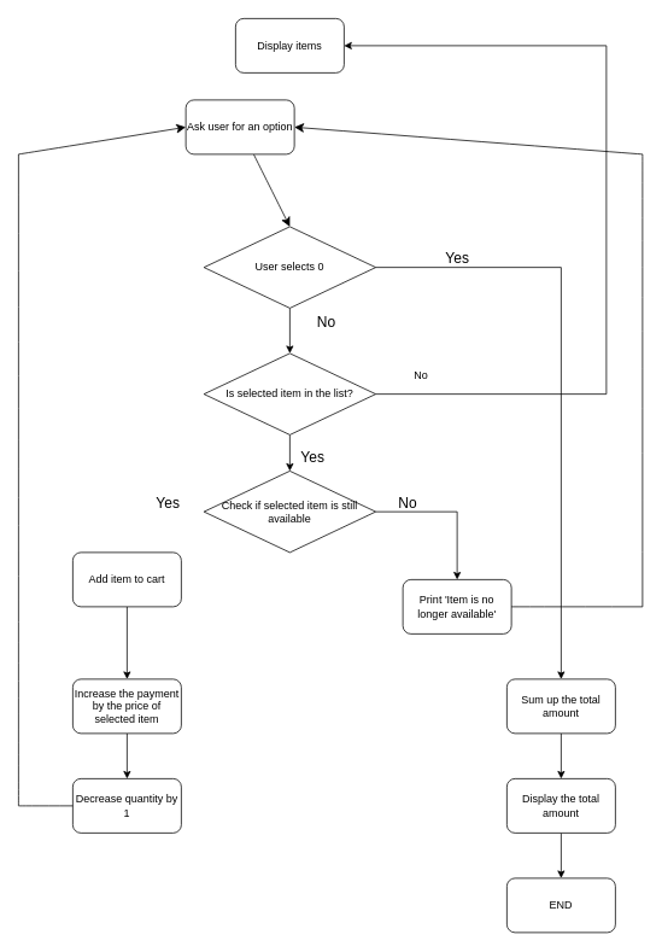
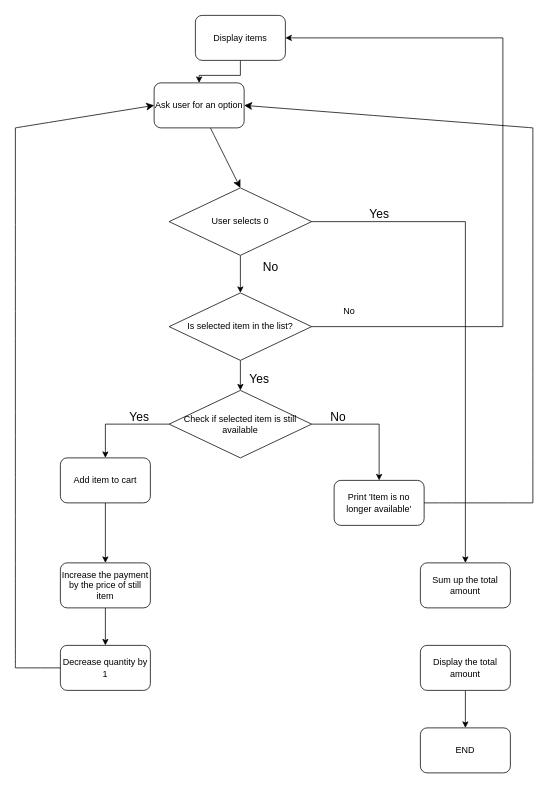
  <mxCell id="0" />
  <mxCell id="1" parent="0" />
+ <mxCell id="2" style="edgeStyle=orthogonalEdgeStyle;rounded=0;orthogonalLoop=1;jettySize=auto;html=1;exitX=0.5;exitY=1;exitDx=0;exitDy=0;entryX=0.5;entryY=0;entryDx=0;entryDy=0;" parent="1" source="3" target="5" edge="1"><mxGeometry relative="1" as="geometry" /></mxCell>
  <mxCell id="3" value="Display items" style="rounded=1;whiteSpace=wrap;html=1;" parent="1" vertex="1"><mxGeometry x="260" y="20" width="120" height="60" as="geometry" /></mxCell>
  <mxCell id="4" style="edgeStyle=none;curved=1;rounded=0;orthogonalLoop=1;jettySize=auto;html=1;entryX=0.5;entryY=0;entryDx=0;entryDy=0;fontSize=12;startSize=8;endSize=8;" parent="1" source="5" target="21" edge="1"><mxGeometry relative="1" as="geometry" /></mxCell>
  <mxCell id="5" value="Ask user for an option" style="rounded=1;whiteSpace=wrap;html=1;" parent="1" vertex="1"><mxGeometry x="205" y="110" width="120" height="60" as="geometry" /></mxCell>
+ <mxCell id="6" style="edgeStyle=orthogonalEdgeStyle;rounded=0;orthogonalLoop=1;jettySize=auto;html=1;exitX=0;exitY=0.5;exitDx=0;exitDy=0;entryX=0.5;entryY=0;entryDx=0;entryDy=0;" parent="1" source="8" target="12" edge="1"><mxGeometry relative="1" as="geometry" /></mxCell>
  <mxCell id="7" style="edgeStyle=orthogonalEdgeStyle;rounded=0;orthogonalLoop=1;jettySize=auto;html=1;exitX=1;exitY=0.5;exitDx=0;exitDy=0;" parent="1" source="8" target="10" edge="1"><mxGeometry relative="1" as="geometry" /></mxCell>
  <mxCell id="8" value="Check if selected item is still available" style="rhombus;whiteSpace=wrap;html=1;" parent="1" vertex="1"><mxGeometry x="225" y="520" width="190" height="90" as="geometry" /></mxCell>
  <mxCell id="9" value="Decrease quantity by 1" style="rounded=1;whiteSpace=wrap;html=1;" parent="1" vertex="1"><mxGeometry x="80" y="860" width="120" height="60" as="geometry" /></mxCell>
  <mxCell id="10" value="Print 'Item is no longer available'" style="rounded=1;whiteSpace=wrap;html=1;" parent="1" vertex="1"><mxGeometry x="445" y="640" width="120" height="60" as="geometry" /></mxCell>
  <mxCell id="11" style="edgeStyle=orthogonalEdgeStyle;rounded=0;orthogonalLoop=1;jettySize=auto;html=1;exitX=0.5;exitY=1;exitDx=0;exitDy=0;entryX=0.5;entryY=0;entryDx=0;entryDy=0;" parent="1" source="12" target="14" edge="1"><mxGeometry relative="1" as="geometry" /></mxCell>
  <mxCell id="12" value="Add item to cart" style="rounded=1;whiteSpace=wrap;html=1;" parent="1" vertex="1"><mxGeometry x="80" y="610" width="120" height="60" as="geometry" /></mxCell>
  <mxCell id="13" style="edgeStyle=orthogonalEdgeStyle;rounded=0;orthogonalLoop=1;jettySize=auto;html=1;exitX=0.5;exitY=1;exitDx=0;exitDy=0;entryX=0.5;entryY=0;entryDx=0;entryDy=0;" parent="1" source="14" target="9" edge="1"><mxGeometry relative="1" as="geometry" /></mxCell>
- <mxCell id="14" value="Increase the payment by the price of selected item" style="rounded=1;whiteSpace=wrap;html=1;" parent="1" vertex="1"><mxGeometry x="80" y="750" width="120" height="60" as="geometry" /></mxCell>
- <mxCell id="15" style="edgeStyle=orthogonalEdgeStyle;rounded=0;orthogonalLoop=1;jettySize=auto;html=1;exitX=0.5;exitY=1;exitDx=0;exitDy=0;" parent="1" source="16" target="18" edge="1"><mxGeometry relative="1" as="geometry" /></mxCell>
+ <mxCell id="14" value="Increase the payment by the price of still item" style="rounded=1;whiteSpace=wrap;html=1;" parent="1" vertex="1"><mxGeometry x="80" y="750" width="120" height="60" as="geometry" /></mxCell>
  <mxCell id="16" value="Sum up the total amount" style="rounded=1;whiteSpace=wrap;html=1;" parent="1" vertex="1"><mxGeometry x="560" y="750" width="120" height="60" as="geometry" /></mxCell>
  <mxCell id="17" style="edgeStyle=orthogonalEdgeStyle;rounded=0;orthogonalLoop=1;jettySize=auto;html=1;exitX=0.5;exitY=1;exitDx=0;exitDy=0;entryX=0.5;entryY=0;entryDx=0;entryDy=0;" parent="1" source="18" target="19" edge="1"><mxGeometry relative="1" as="geometry" /></mxCell>
  <mxCell id="18" value="Display the total amount" style="rounded=1;whiteSpace=wrap;html=1;" parent="1" vertex="1"><mxGeometry x="560" y="860" width="120" height="60" as="geometry" /></mxCell>
  <mxCell id="19" value="END" style="rounded=1;whiteSpace=wrap;html=1;" parent="1" vertex="1"><mxGeometry x="560" y="970" width="120" height="60" as="geometry" /></mxCell>
  <mxCell id="20" style="edgeStyle=orthogonalEdgeStyle;rounded=0;orthogonalLoop=1;jettySize=auto;html=1;exitX=0.5;exitY=1;exitDx=0;exitDy=0;entryX=0.5;entryY=0;entryDx=0;entryDy=0;" edge="1" parent="1" source="21" target="35"><mxGeometry relative="1" as="geometry" /></mxCell>
  <mxCell id="21" value="User selects 0" style="rhombus;whiteSpace=wrap;html=1;" parent="1" vertex="1"><mxGeometry x="225" y="250" width="190" height="90" as="geometry" /></mxCell>
  <mxCell id="22" style="edgeStyle=orthogonalEdgeStyle;rounded=0;orthogonalLoop=1;jettySize=auto;html=1;exitX=1;exitY=0.5;exitDx=0;exitDy=0;entryX=0.5;entryY=0;entryDx=0;entryDy=0;" parent="1" source="21" target="16" edge="1"><mxGeometry relative="1" as="geometry"><mxPoint x="425" y="295" as="sourcePoint" /><mxPoint x="520" y="440" as="targetPoint" /><Array as="points"><mxPoint x="620" y="295" /><mxPoint x="620" y="750" /></Array></mxGeometry></mxCell>
  <mxCell id="23" value="No" style="text;html=1;align=center;verticalAlign=middle;resizable=0;points=[];autosize=1;strokeColor=none;fillColor=none;fontSize=16;" parent="1" vertex="1"><mxGeometry x="340" y="340" width="40" height="30" as="geometry" /></mxCell>
  <mxCell id="24" value="" style="endArrow=none;html=1;rounded=0;fontSize=12;startSize=8;endSize=8;curved=1;exitX=1;exitY=0.5;exitDx=0;exitDy=0;" parent="1" source="10" edge="1"><mxGeometry width="50" height="50" relative="1" as="geometry"><mxPoint x="590" y="550" as="sourcePoint" /><mxPoint x="710" y="670" as="targetPoint" /></mxGeometry></mxCell>
  <mxCell id="25" value="" style="endArrow=none;html=1;rounded=0;fontSize=12;startSize=8;endSize=8;curved=1;" parent="1" edge="1"><mxGeometry width="50" height="50" relative="1" as="geometry"><mxPoint x="710" y="170" as="sourcePoint" /><mxPoint x="710" y="670" as="targetPoint" /></mxGeometry></mxCell>
  <mxCell id="26" value="" style="endArrow=classic;html=1;rounded=0;fontSize=12;startSize=8;endSize=8;curved=1;entryX=1;entryY=0.5;entryDx=0;entryDy=0;" parent="1" target="5" edge="1"><mxGeometry width="50" height="50" relative="1" as="geometry"><mxPoint x="710" y="170" as="sourcePoint" /><mxPoint x="440" y="320" as="targetPoint" /></mxGeometry></mxCell>
  <mxCell id="27" value="No" style="text;html=1;align=center;verticalAlign=middle;resizable=0;points=[];autosize=1;strokeColor=none;fillColor=none;fontSize=16;" parent="1" vertex="1"><mxGeometry x="430" y="540" width="40" height="30" as="geometry" /></mxCell>
  <mxCell id="28" value="Yes" style="text;html=1;align=center;verticalAlign=middle;resizable=0;points=[];autosize=1;strokeColor=none;fillColor=none;fontSize=16;" parent="1" vertex="1"><mxGeometry x="160" y="540" width="50" height="30" as="geometry" /></mxCell>
  <mxCell id="29" value="Yes" style="text;html=1;align=center;verticalAlign=middle;resizable=0;points=[];autosize=1;strokeColor=none;fillColor=none;fontSize=16;" parent="1" vertex="1"><mxGeometry x="480" y="270" width="50" height="30" as="geometry" /></mxCell>
  <mxCell id="30" value="" style="endArrow=none;html=1;rounded=0;fontSize=12;startSize=8;endSize=8;curved=1;entryX=0;entryY=0.5;entryDx=0;entryDy=0;" parent="1" target="9" edge="1"><mxGeometry width="50" height="50" relative="1" as="geometry"><mxPoint x="20" y="890" as="sourcePoint" /><mxPoint x="210" y="530" as="targetPoint" /></mxGeometry></mxCell>
  <mxCell id="31" value="" style="endArrow=none;html=1;rounded=0;fontSize=12;startSize=8;endSize=8;curved=1;" parent="1" edge="1"><mxGeometry width="50" height="50" relative="1" as="geometry"><mxPoint x="20" y="890" as="sourcePoint" /><mxPoint x="20" y="170" as="targetPoint" /></mxGeometry></mxCell>
  <mxCell id="32" value="" style="endArrow=classic;html=1;rounded=0;fontSize=12;startSize=8;endSize=8;curved=1;entryX=0;entryY=0.5;entryDx=0;entryDy=0;" parent="1" target="5" edge="1"><mxGeometry width="50" height="50" relative="1" as="geometry"><mxPoint x="20" y="170" as="sourcePoint" /><mxPoint x="300" y="450" as="targetPoint" /></mxGeometry></mxCell>
  <mxCell id="33" style="edgeStyle=orthogonalEdgeStyle;rounded=0;orthogonalLoop=1;jettySize=auto;html=1;exitX=0.5;exitY=1;exitDx=0;exitDy=0;entryX=0.5;entryY=0;entryDx=0;entryDy=0;" edge="1" parent="1" source="35" target="8"><mxGeometry relative="1" as="geometry" /></mxCell>
  <mxCell id="34" style="edgeStyle=orthogonalEdgeStyle;rounded=0;orthogonalLoop=1;jettySize=auto;html=1;exitX=1;exitY=0.5;exitDx=0;exitDy=0;entryX=1;entryY=0.5;entryDx=0;entryDy=0;" edge="1" parent="1" source="35" target="3"><mxGeometry relative="1" as="geometry"><Array as="points"><mxPoint x="670" y="435" /><mxPoint x="670" y="50" /></Array></mxGeometry></mxCell>
  <mxCell id="35" value="Is selected item in the list?" style="rhombus;whiteSpace=wrap;html=1;" vertex="1" parent="1"><mxGeometry x="225" y="390" width="190" height="90" as="geometry" /></mxCell>
  <mxCell id="36" value="Yes" style="text;html=1;align=center;verticalAlign=middle;resizable=0;points=[];autosize=1;strokeColor=none;fillColor=none;fontSize=16;" vertex="1" parent="1"><mxGeometry x="320" y="490" width="50" height="30" as="geometry" /></mxCell>
  <mxCell id="37" value="No" style="text;html=1;align=center;verticalAlign=middle;resizable=0;points=[];autosize=1;strokeColor=none;fillColor=none;" vertex="1" parent="1"><mxGeometry x="445" y="400" width="40" height="30" as="geometry" /></mxCell>
